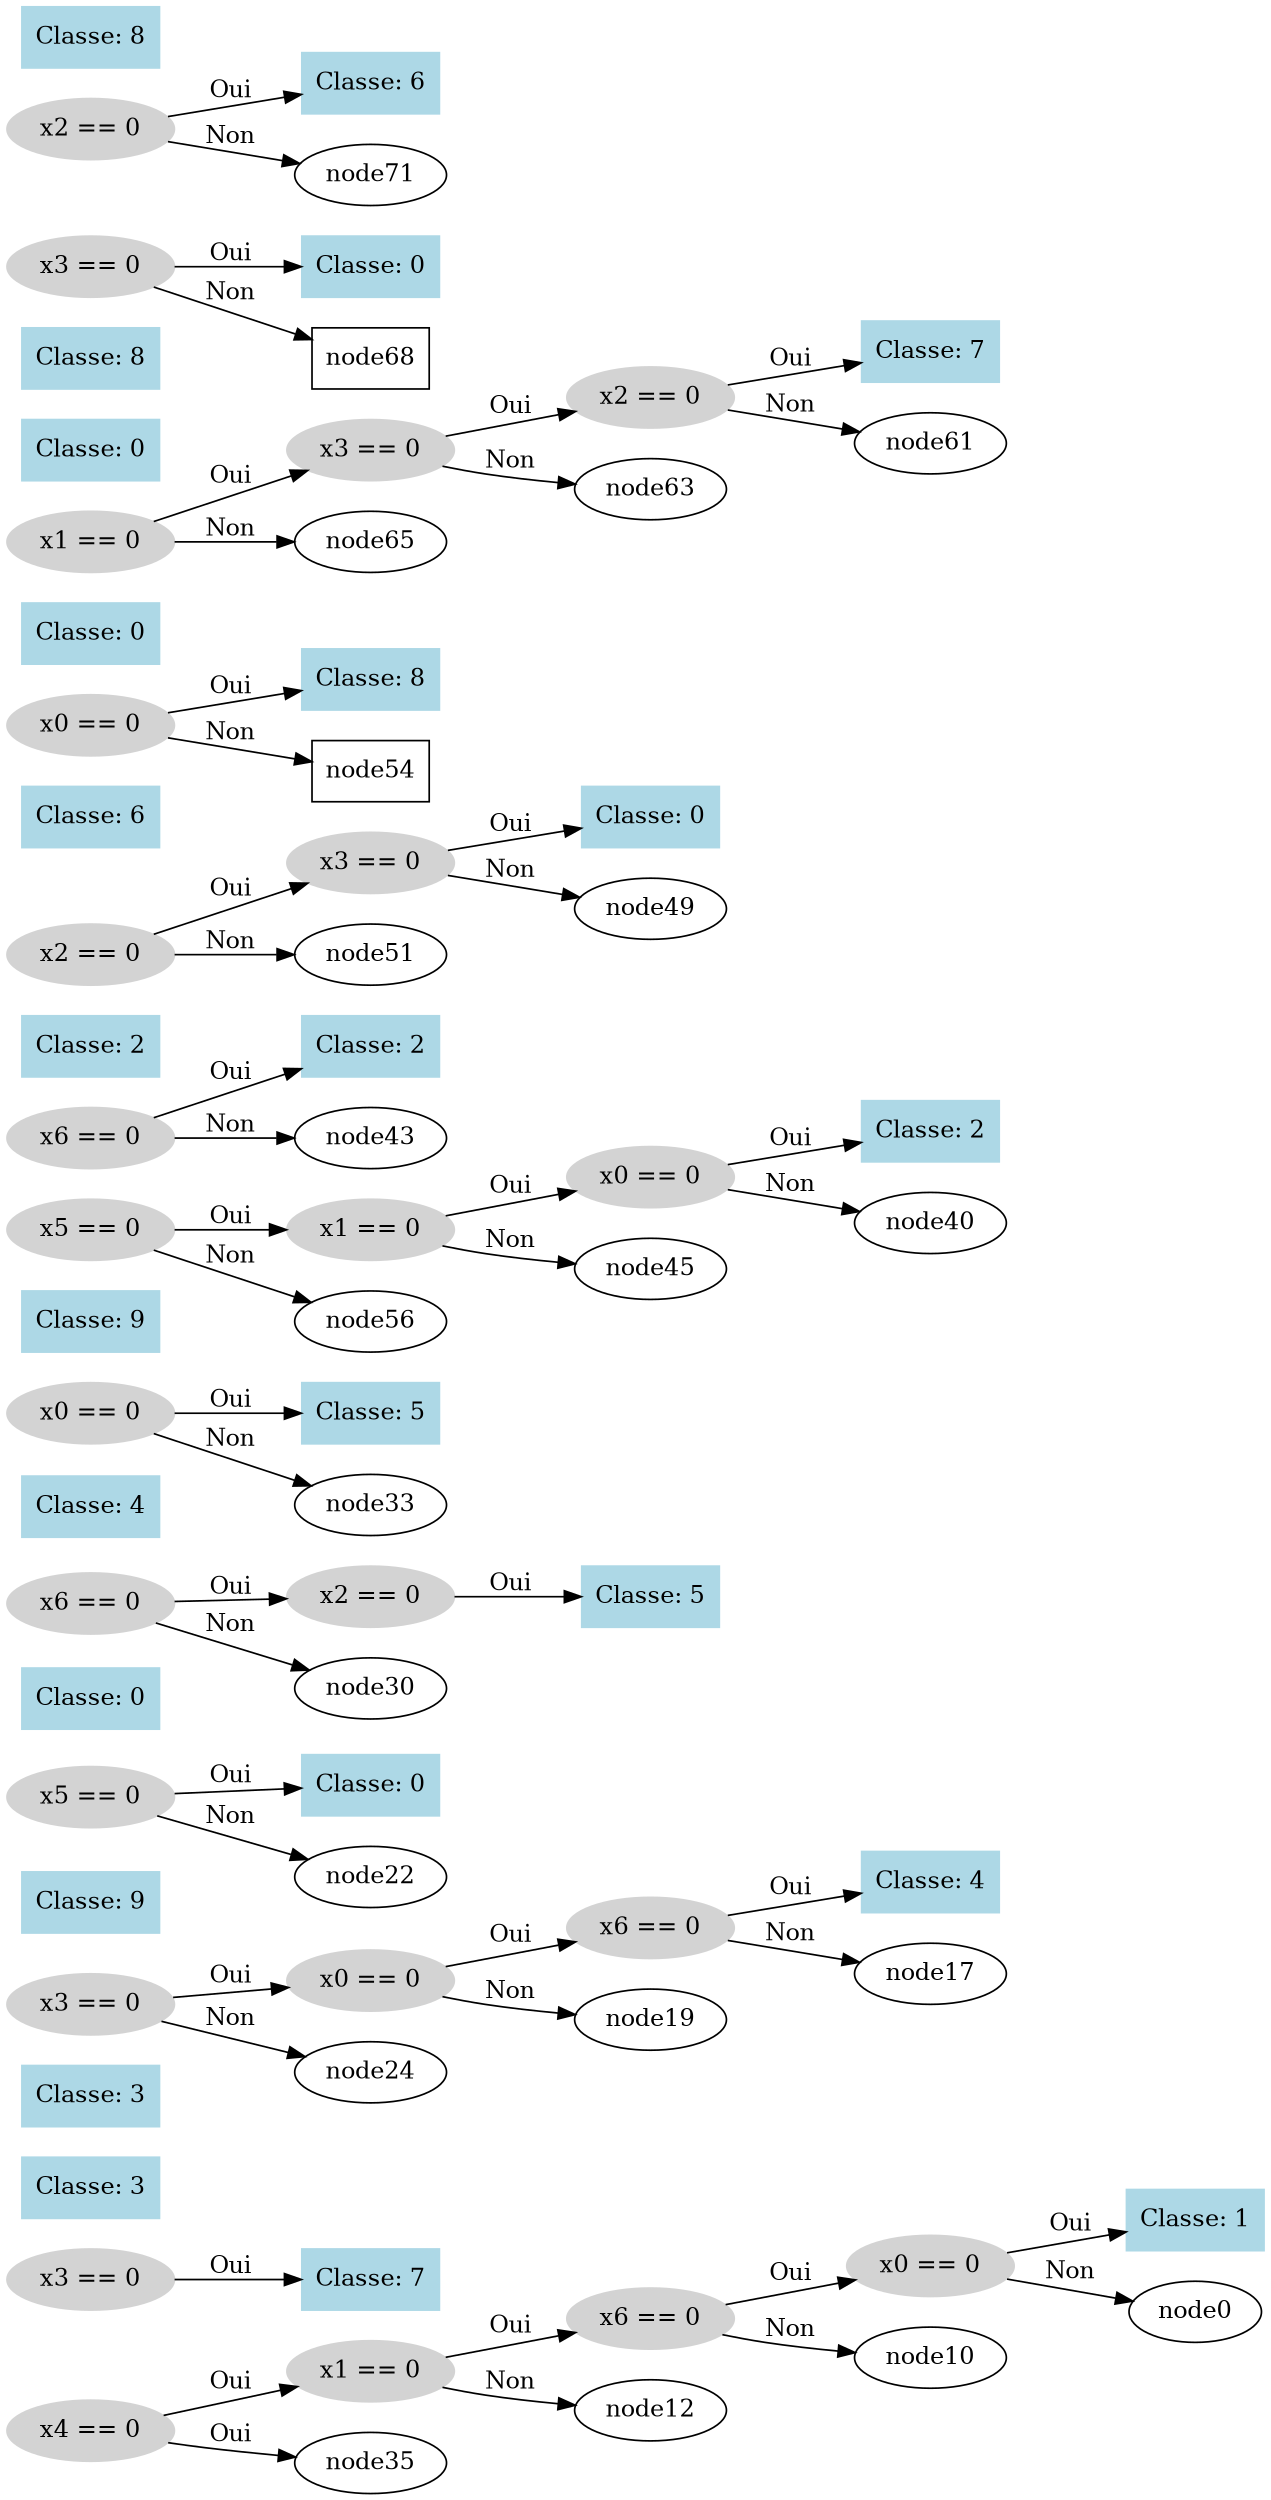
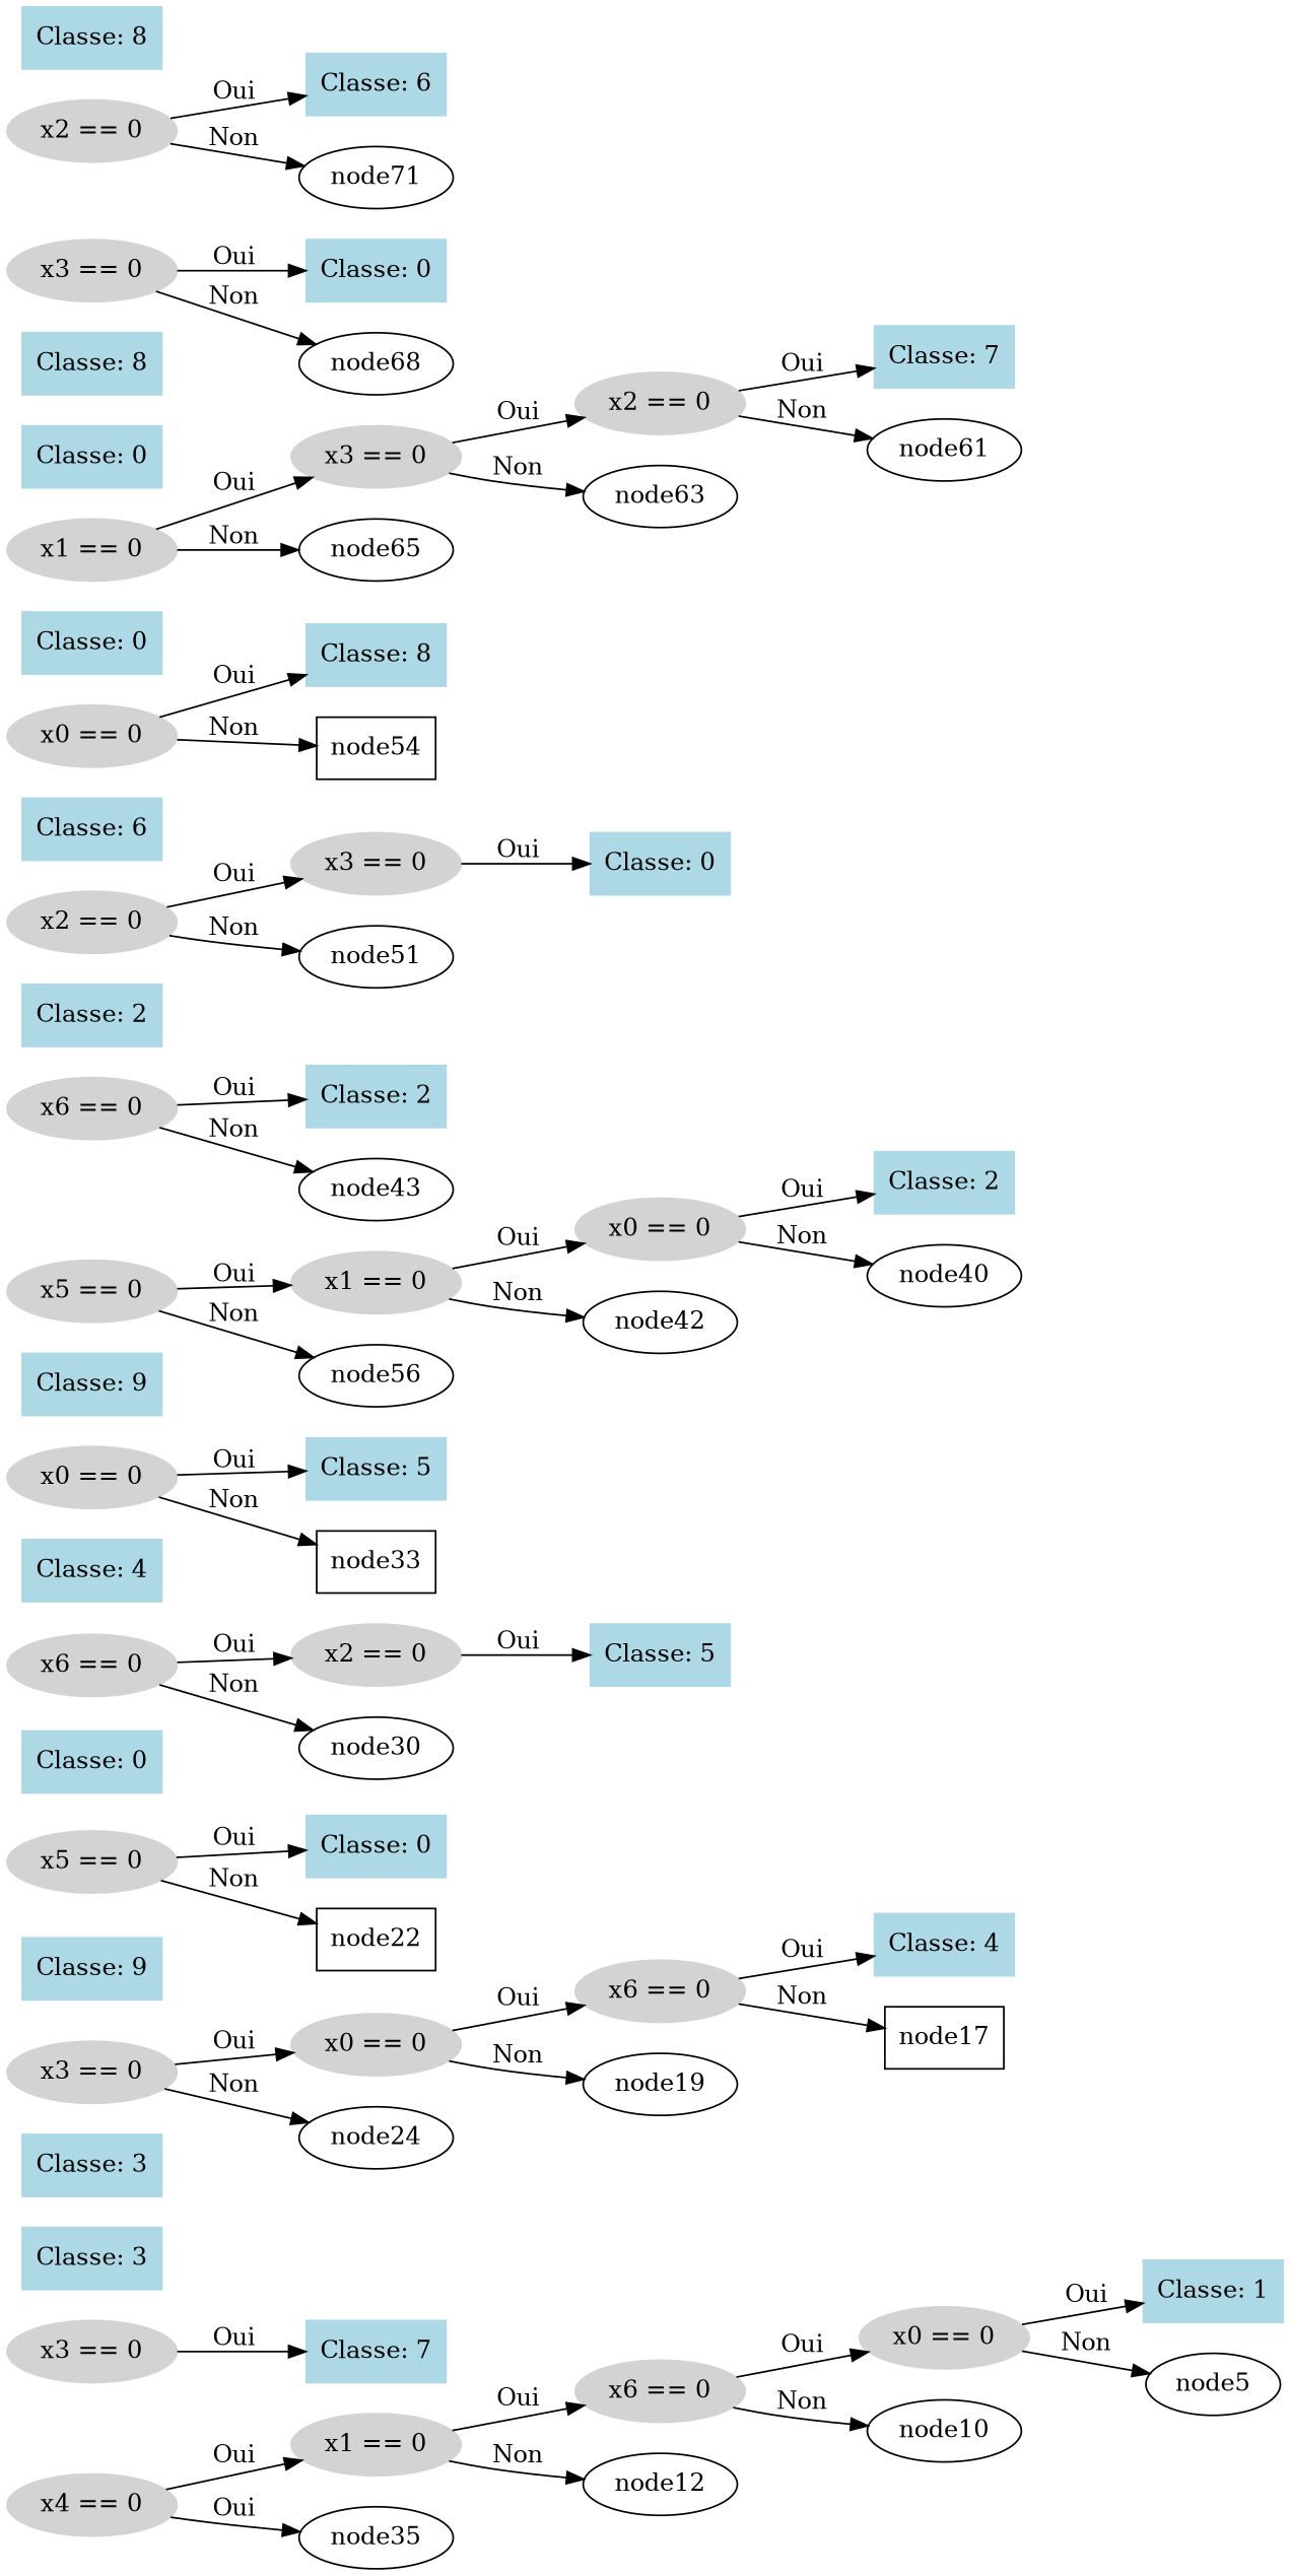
  digraph {
    rankdir=LR
    node [color=lightblue shape=box style=filled]
    n1 [color=lightgray label="x4 == 0" shape=ellipse]
    n2 [color=lightgray label="x1 == 0" shape=ellipse]
    node35 [color="" shape="" style=""]
    n4 [color=lightgray label="x6 == 0" shape=ellipse]
    node12 [color="" shape="" style=""]
    n6 [color=lightgray label="x0 == 0" shape=ellipse]
    node10 [color="" shape="" style=""]
    n8 [label="Classe: 1"]
-   node5 [label=node0 color="" shape="" style=""]
+   node5 [color="" shape="" style=""]
    n10 [color=lightgray label="x3 == 0" shape=ellipse]
    n11 [label="Classe: 7"]
    n12 [label="Classe: 3"]
    n13 [label="Classe: 3"]
    n14 [color=lightgray label="x3 == 0" shape=ellipse]
    n15 [color=lightgray label="x0 == 0" shape=ellipse]
    node24 [color="" shape="" style=""]
    n17 [color=lightgray label="x6 == 0" shape=ellipse]
    node19 [color="" shape="" style=""]
    n19 [label="Classe: 4"]
-   node17 [color="" shape="" style=""]
+   node17 [color="" style=""]
    n21 [label="Classe: 9"]
    n22 [color=lightgray label="x5 == 0" shape=ellipse]
    n23 [label="Classe: 0"]
-   node22 [color="" shape="" style=""]
+   node22 [color="" style=""]
    n25 [label="Classe: 0"]
    n26 [color=lightgray label="x6 == 0" shape=ellipse]
    n27 [color=lightgray label="x2 == 0" shape=ellipse]
    node30 [color="" shape="" style=""]
    n29 [label="Classe: 5"]
    n30 [label="Classe: 4"]
    n31 [color=lightgray label="x0 == 0" shape=ellipse]
    n32 [label="Classe: 5"]
-   node33 [color="" shape="" style=""]
+   node33 [color="" style=""]
    n34 [label="Classe: 9"]
    n35 [color=lightgray label="x5 == 0" shape=ellipse]
    n36 [color=lightgray label="x1 == 0" shape=ellipse]
    node56 [color="" shape="" style=""]
    n38 [color=lightgray label="x0 == 0" shape=ellipse]
-   node45 [color="" shape="" style=""]
+   node45 [label=node42 color="" shape="" style=""]
    n40 [label="Classe: 2"]
    node40 [color="" shape="" style=""]
    n42 [color=lightgray label="x6 == 0" shape=ellipse]
    n43 [label="Classe: 2"]
    node43 [color="" shape="" style=""]
    n45 [label="Classe: 2"]
    n46 [color=lightgray label="x2 == 0" shape=ellipse]
    n47 [color=lightgray label="x3 == 0" shape=ellipse]
    node51 [color="" shape="" style=""]
    n49 [label="Classe: 0"]
-   node49 [color="" shape="" style=""]
    n51 [label="Classe: 6"]
    n52 [color=lightgray label="x0 == 0" shape=ellipse]
    n53 [label="Classe: 8"]
    node54 [color="" style=""]
    n55 [label="Classe: 0"]
    n56 [color=lightgray label="x1 == 0" shape=ellipse]
    n57 [color=lightgray label="x3 == 0" shape=ellipse]
    node65 [color="" shape="" style=""]
    n59 [color=lightgray label="x2 == 0" shape=ellipse]
    node63 [color="" shape="" style=""]
    n61 [label="Classe: 7"]
    node61 [color="" shape="" style=""]
    n63 [label="Classe: 0"]
    n64 [label="Classe: 8"]
    n65 [color=lightgray label="x3 == 0" shape=ellipse]
    n66 [label="Classe: 0"]
-   node68 [color="" style=""]
+   node68 [color="" shape="" style=""]
    n68 [color=lightgray label="x2 == 0" shape=ellipse]
    n69 [label="Classe: 6"]
    node71 [color="" shape="" style=""]
    n71 [label="Classe: 8"]
    n1 -> n2 [label=Oui]
    n1 -> node35 [label=Oui]
    n2 -> n4 [label=Oui]
    n2 -> node12 [label=Non]
    n4 -> n6 [label=Oui]
    n4 -> node10 [label=Non]
    n6 -> n8 [label=Oui]
    n6 -> node5 [label=Non]
    n10 -> n11 [label=Oui]
    n14 -> n15 [label=Oui]
    n14 -> node24 [label=Non]
    n15 -> n17 [label=Oui]
    n15 -> node19 [label=Non]
    n17 -> n19 [label=Oui]
    n17 -> node17 [label=Non]
    n22 -> n23 [label=Oui]
    n22 -> node22 [label=Non]
    n26 -> n27 [label=Oui]
    n26 -> node30 [label=Non]
    n27 -> n29 [label=Oui]
    n31 -> n32 [label=Oui]
    n31 -> node33 [label=Non]
    n35 -> n36 [label=Oui]
    n35 -> node56 [label=Non]
    n36 -> n38 [label=Oui]
    n36 -> node45 [label=Non]
    n38 -> n40 [label=Oui]
    n38 -> node40 [label=Non]
    n42 -> n43 [label=Oui]
    n42 -> node43 [label=Non]
    n46 -> n47 [label=Oui]
    n46 -> node51 [label=Non]
    n47 -> n49 [label=Oui]
-   n47 -> node49 [label=Non]
    n52 -> n53 [label=Oui]
    n52 -> node54 [label=Non]
    n56 -> n57 [label=Oui]
    n56 -> node65 [label=Non]
    n57 -> n59 [label=Oui]
    n57 -> node63 [label=Non]
    n59 -> n61 [label=Oui]
    n59 -> node61 [label=Non]
    n65 -> n66 [label=Oui]
    n65 -> node68 [label=Non]
    n68 -> n69 [label=Oui]
    n68 -> node71 [label=Non]
  }
